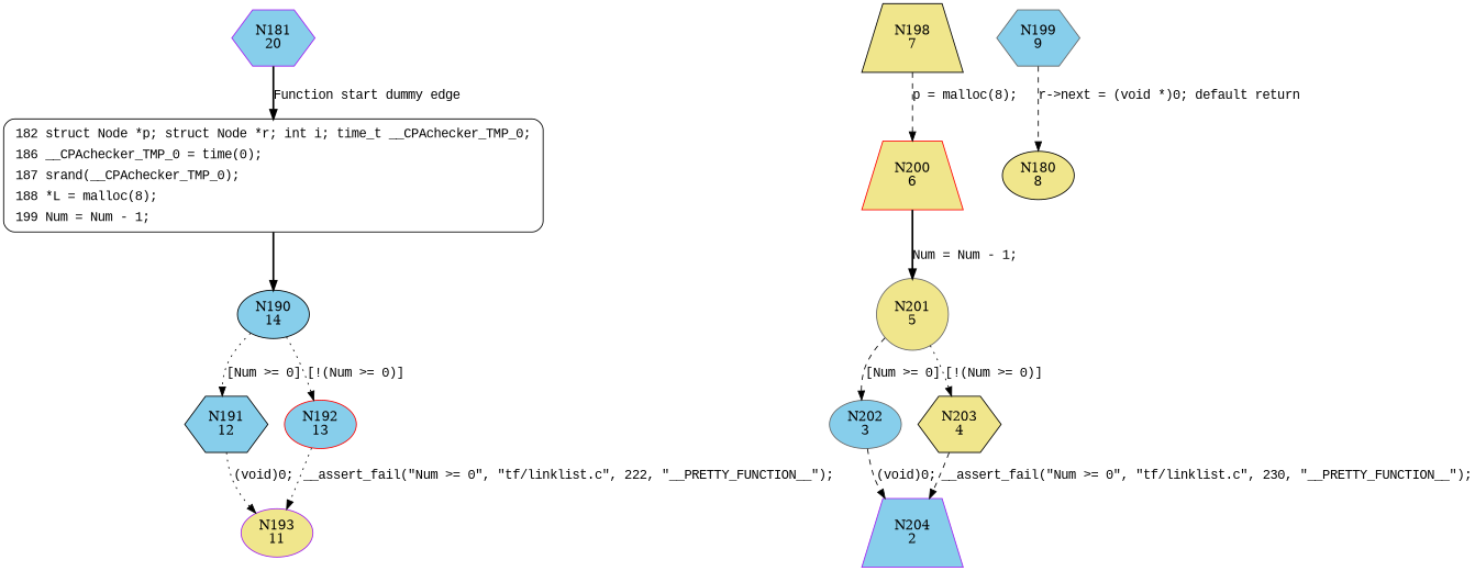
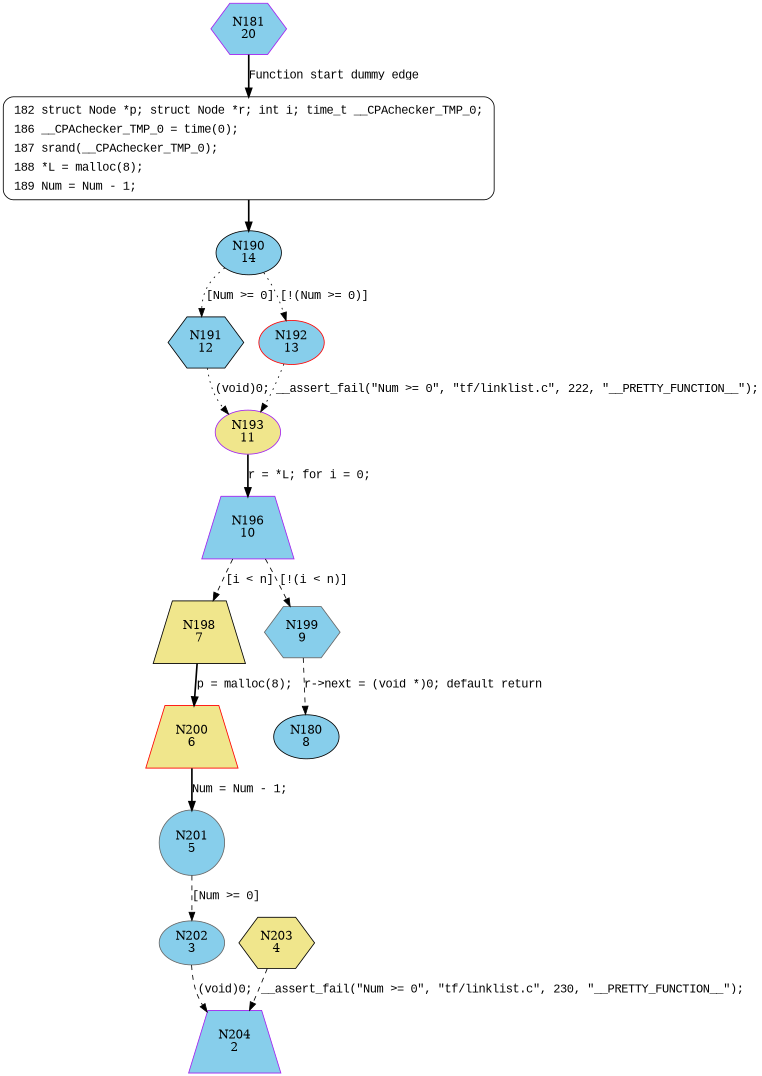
  digraph {
    node [color=black fillcolor=skyblue shape=ellipse style=filled]
    edge [fontname="Courier New" style=dashed]
    n1 [color=purple label="N181\n20" shape=hexagon]
-   n2 [fillcolor=white fontname="Courier New" label=<<table border="0" cellborder="0" cellpadding="3" bgcolor="white"><tr><td align="right">182</td><td align="left">struct Node *p; struct Node *r; int i; time_t __CPAchecker_TMP_0;</td></tr><tr><td align="right">186</td><td align="left">__CPAchecker_TMP_0 = time(0);</td></tr><tr><td align="right">187</td><td align="left">srand(__CPAchecker_TMP_0);</td></tr><tr><td align="right">188</td><td align="left">*L = malloc(8);</td></tr><tr><td align="right">199</td><td align="left">Num = Num - 1;</td></tr></table>> penwidth=1 shape=Mrecord style="filled,bold" color=""]
+   n2 [fillcolor=white fontname="Courier New" label=<<table border="0" cellborder="0" cellpadding="3" bgcolor="white"><tr><td align="right">182</td><td align="left">struct Node *p; struct Node *r; int i; time_t __CPAchecker_TMP_0;</td></tr><tr><td align="right">186</td><td align="left">__CPAchecker_TMP_0 = time(0);</td></tr><tr><td align="right">187</td><td align="left">srand(__CPAchecker_TMP_0);</td></tr><tr><td align="right">188</td><td align="left">*L = malloc(8);</td></tr><tr><td align="right">189</td><td align="left">Num = Num - 1;</td></tr></table>> penwidth=1 shape=Mrecord style="filled,bold" color=""]
    n3 [label="N190\n14"]
    n4 [label="N191\n12" shape=hexagon]
    n5 [color=red label="N192\n13"]
    n6 [color=purple fillcolor=khaki label="N193\n11"]
+   n7 [color=purple label="N196\n10" shape=trapezium]
    n8 [fillcolor=khaki label="N198\n7" shape=trapezium]
    n9 [color=gray40 label="N199\n9" shape=hexagon]
    n10 [color=red fillcolor=khaki label="N200\n6" shape=trapezium]
-   n11 [fillcolor=khaki label="N180\n8"]
-   n12 [color=gray40 fillcolor=khaki label="N201\n5" shape=circle]
+   n11 [label="N180\n8"]
+   n12 [color=gray40 label="N201\n5" shape=circle]
    n13 [color=gray40 label="N202\n3"]
    n14 [fillcolor=khaki label="N203\n4" shape=hexagon]
    n15 [color=purple label="N204\n2" shape=trapezium]
    n1 -> n2 [label="Function start dummy edge" style=bold]
    n2 -> n3 [style=bold fontname=""]
    n3 -> n4 [label="[Num >= 0]" style=dotted]
    n3 -> n5 [label="[!(Num >= 0)]" style=dotted]
    n4 -> n6 [label="(void)0;" style=dotted]
    n5 -> n6 [label="__assert_fail(\"Num >= 0\", \"tf/linklist.c\", 222, \"__PRETTY_FUNCTION__\");" style=dotted]
-   n8 -> n10 [label="p = malloc(8);"]
+   n6 -> n7 [label="r = *L; for i = 0;" style=bold]
+   n7 -> n8 [label="[i < n]"]
+   n7 -> n9 [label="[!(i < n)]"]
+   n8 -> n10 [label="p = malloc(8);" style=bold]
    n9 -> n11 [label="r->next = (void *)0; default return"]
    n10 -> n12 [label="Num = Num - 1;" style=bold]
    n12 -> n13 [label="[Num >= 0]"]
-   n12 -> n14 [label="[!(Num >= 0)]" style=dotted]
    n13 -> n15 [label="(void)0;"]
    n14 -> n15 [label="__assert_fail(\"Num >= 0\", \"tf/linklist.c\", 230, \"__PRETTY_FUNCTION__\");"]
  }
